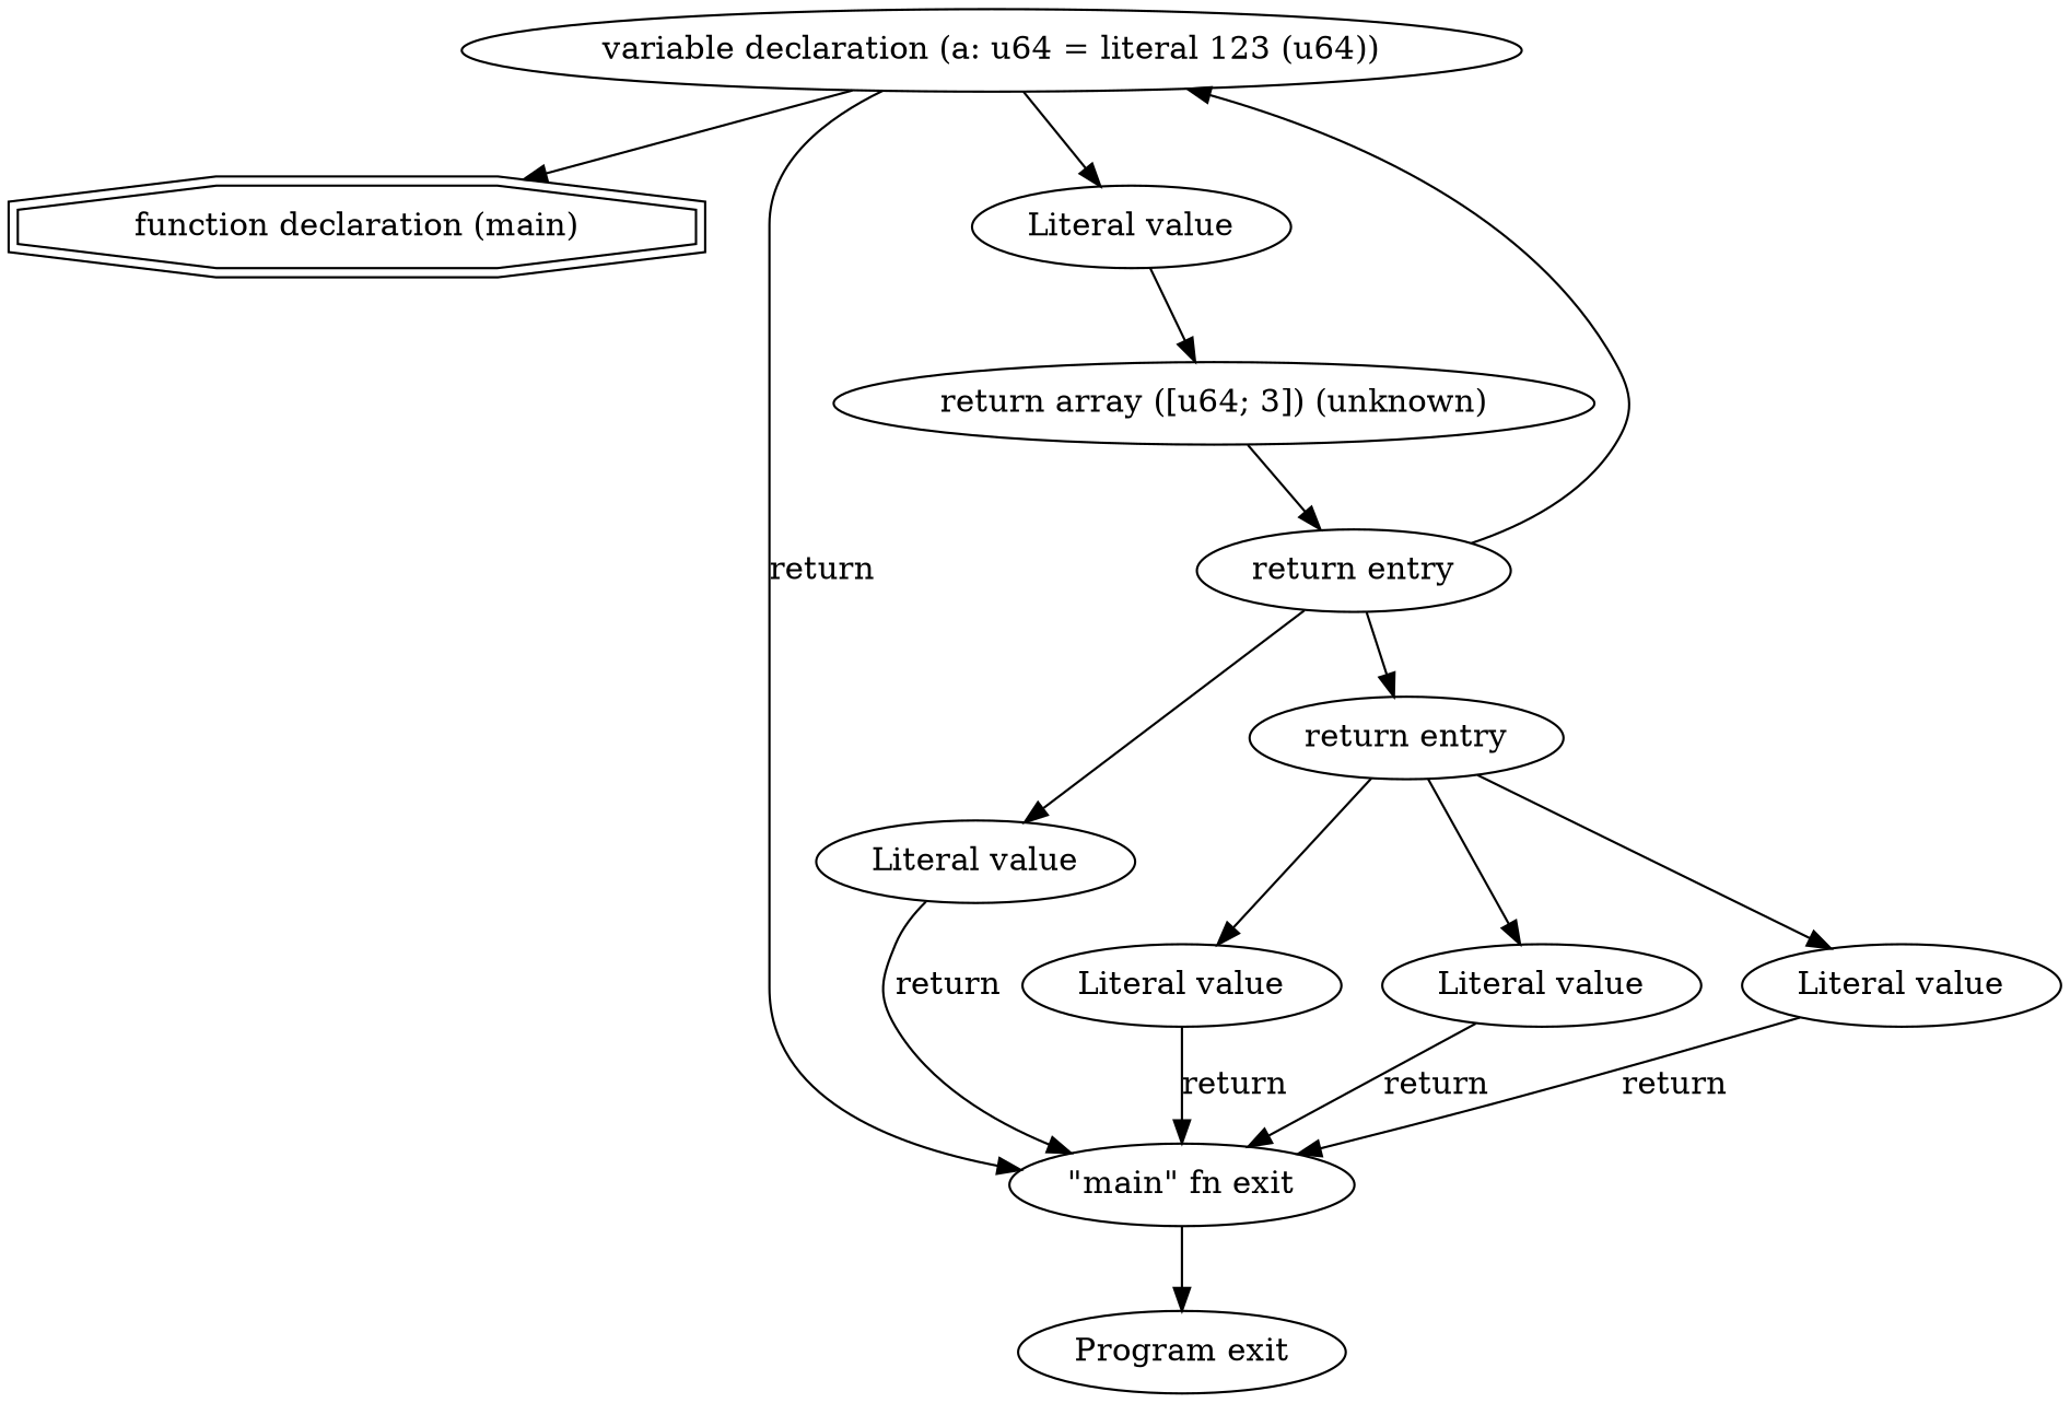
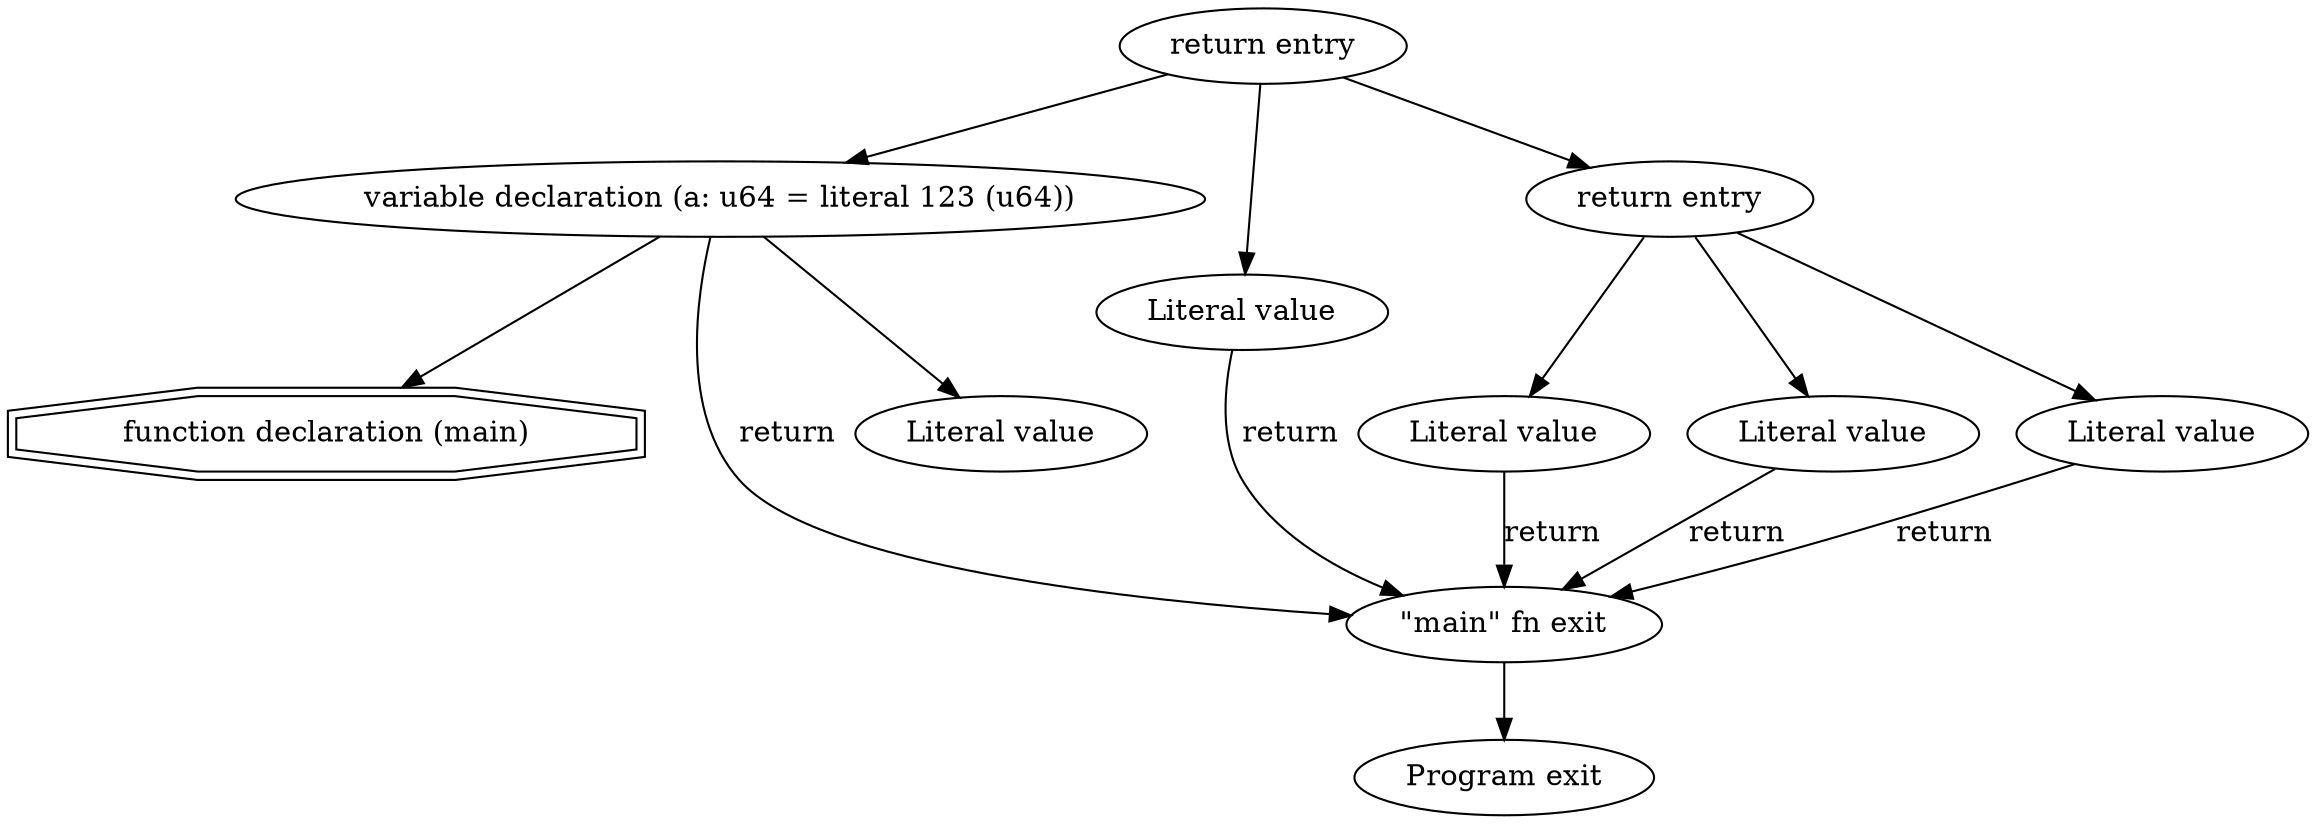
  digraph {
    n1 [label="Program exit"]
    n2 [label="function declaration (main)" shape=doubleoctagon]
    n3 [label="variable declaration (a: u64 = literal 123 (u64))"]
    n4 [label="\"main\" fn exit"]
    n5 [label="Literal value"]
-   n6 [label="return array ([u64; 3]) (unknown)"]
    n7 [label="return entry"]
    n8 [label="Literal value"]
    n9 [label="return entry"]
    n10 [label="Literal value"]
    n11 [label="Literal value"]
    n12 [label="Literal value"]
    n3 -> n2
    n3 -> n4 [label=return]
    n3 -> n5
    n4 -> n1
-   n5 -> n6
-   n6 -> n7
    n7 -> n3
    n7 -> n8
    n7 -> n9
    n8 -> n4 [label=return]
    n9 -> n10
    n9 -> n11
    n9 -> n12
    n10 -> n4 [label=return]
    n11 -> n4 [label=return]
    n12 -> n4 [label=return]
  }
